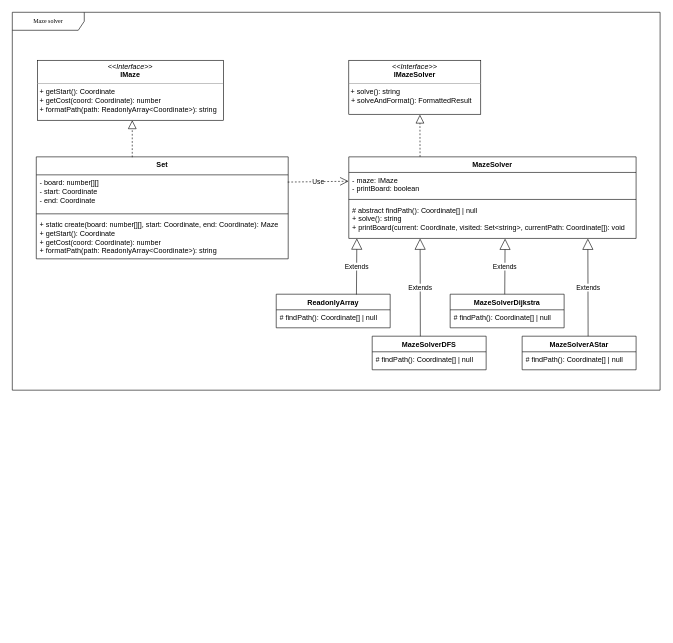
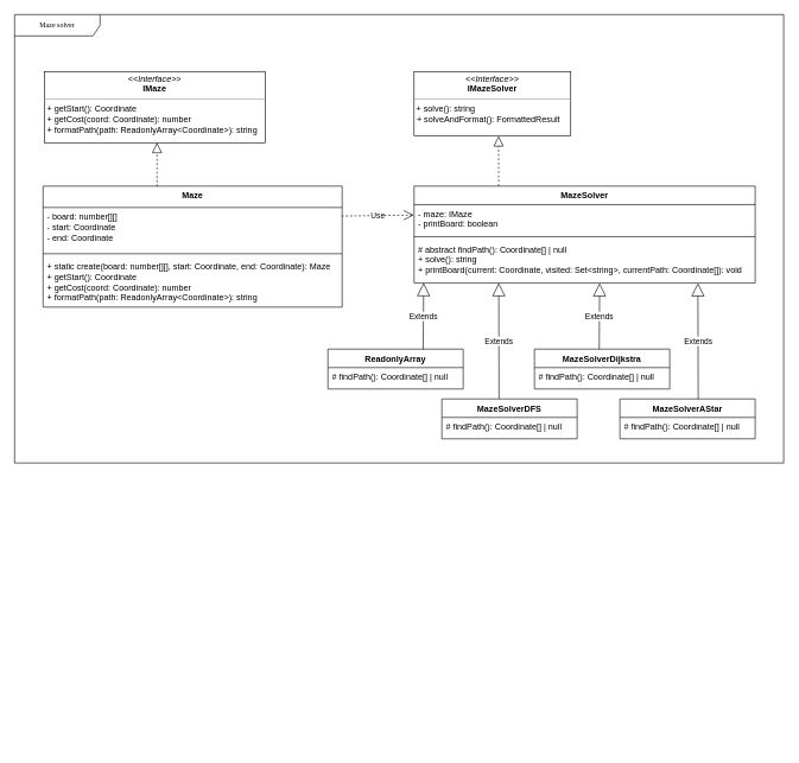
  <mxCell id="0" />
  <mxCell id="1" parent="0" />
  <mxCell id="2" value="Maze solver" style="shape=umlFrame;whiteSpace=wrap;html=1;rounded=0;shadow=0;comic=0;labelBackgroundColor=none;strokeWidth=1;fontFamily=Verdana;fontSize=10;align=center;width=120;height=30;direction=west;flipV=1;flipH=1;" parent="1" vertex="1"><mxGeometry width="1080" height="630" as="geometry" x="20" y="20" /></mxCell>
  <mxCell id="3" style="edgeStyle=orthogonalEdgeStyle;rounded=0;html=1;dashed=1;labelBackgroundColor=none;startFill=0;endArrow=open;endFill=0;endSize=10;fontFamily=Verdana;fontSize=10;" parent="1" edge="1"><mxGeometry relative="1" as="geometry"><mxPoint x="750" y="998" as="targetPoint" /></mxGeometry></mxCell>
  <mxCell id="4" style="edgeStyle=orthogonalEdgeStyle;rounded=0;html=1;dashed=1;labelBackgroundColor=none;startFill=0;endArrow=open;endFill=0;endSize=10;fontFamily=Verdana;fontSize=10;" parent="1" edge="1"><mxGeometry relative="1" as="geometry"><Array as="points"><mxPoint x="565" y="990" /><mxPoint x="565" y="990" /></Array><mxPoint x="565" y="983" as="sourcePoint" /></mxGeometry></mxCell>
  <mxCell id="5" style="edgeStyle=orthogonalEdgeStyle;rounded=0;html=1;dashed=1;labelBackgroundColor=none;startFill=0;endArrow=open;endFill=0;endSize=10;fontFamily=Verdana;fontSize=10;" parent="1" edge="1"><mxGeometry relative="1" as="geometry"><Array as="points"><mxPoint x="430" y="1049" /><mxPoint x="430" y="1049" /></Array><mxPoint x="400" y="1049.091" as="sourcePoint" /></mxGeometry></mxCell>
  <mxCell id="6" value="&lt;p style=&quot;margin:0px;margin-top:4px;text-align:center;&quot;&gt;&lt;i&gt;&amp;lt;&amp;lt;Interface&amp;gt;&amp;gt;&lt;/i&gt;&lt;br&gt;&lt;b&gt;IMaze&lt;/b&gt;&lt;/p&gt;&lt;hr size=&quot;1&quot;&gt;&lt;p style=&quot;margin:0px;margin-left:4px;&quot;&gt;+ getStart(): Coordinate &lt;/p&gt;&lt;p style=&quot;margin:0px;margin-left:4px;&quot;&gt;+ getCost(coord: Coordinate): number&lt;/p&gt;&lt;p style=&quot;margin:0px;margin-left:4px;&quot;&gt;+ formatPath(path: ReadonlyArray&amp;lt;Coordinate&amp;gt;): string&lt;/p&gt;" style="verticalAlign=top;align=left;overflow=fill;fontSize=12;fontFamily=Helvetica;html=1;rounded=0;shadow=0;comic=0;labelBackgroundColor=none;strokeWidth=1" parent="1" vertex="1"><mxGeometry x="62" y="100" width="310" height="100" as="geometry" /></mxCell>
  <mxCell id="7" value="&lt;p style=&quot;margin:0px;margin-top:4px;text-align:center;&quot;&gt;&lt;i&gt;&amp;lt;&amp;lt;Interface&amp;gt;&amp;gt;&lt;/i&gt;&lt;br&gt;&lt;b&gt;IMazeSolver&lt;/b&gt;&lt;/p&gt;&lt;hr size=&quot;1&quot;&gt;&amp;nbsp;+ solve(): string &lt;br&gt;&lt;p style=&quot;margin:0px;margin-left:4px;&quot;&gt;+ solveAndFormat(): FormattedResult&lt;/p&gt;" style="verticalAlign=top;align=left;overflow=fill;fontSize=12;fontFamily=Helvetica;html=1;rounded=0;shadow=0;comic=0;labelBackgroundColor=none;strokeWidth=1" parent="1" vertex="1"><mxGeometry x="581" y="100" width="220" height="90" as="geometry" /></mxCell>
- <mxCell id="8" value="Set" style="swimlane;fontStyle=1;align=center;verticalAlign=top;childLayout=stackLayout;horizontal=1;startSize=30;horizontalStack=0;resizeParent=1;resizeParentMax=0;resizeLast=0;collapsible=1;marginBottom=0;whiteSpace=wrap;html=1;" parent="1" vertex="1"><mxGeometry x="60" y="261" width="420" height="170" as="geometry"><mxRectangle x="60" y="270" width="100" height="30" as="alternateBounds" /></mxGeometry></mxCell>
+ <mxCell id="8" value="Maze" style="swimlane;fontStyle=1;align=center;verticalAlign=top;childLayout=stackLayout;horizontal=1;startSize=30;horizontalStack=0;resizeParent=1;resizeParentMax=0;resizeLast=0;collapsible=1;marginBottom=0;whiteSpace=wrap;html=1;" parent="1" vertex="1"><mxGeometry x="60" y="261" width="420" height="170" as="geometry"><mxRectangle x="60" y="270" width="100" height="30" as="alternateBounds" /></mxGeometry></mxCell>
  <mxCell id="9" value="&lt;div&gt;- board: number[][] &lt;br&gt;&lt;/div&gt;&lt;div&gt;- start: Coordinate&lt;/div&gt;&lt;div&gt;- end: Coordinate &lt;/div&gt;" style="text;strokeColor=none;fillColor=none;align=left;verticalAlign=top;spacingLeft=4;spacingRight=4;overflow=hidden;rotatable=0;points=[[0,0.5],[1,0.5]];portConstraint=eastwest;whiteSpace=wrap;html=1;" parent="8" vertex="1"><mxGeometry y="30" width="420" height="60" as="geometry" /></mxCell>
  <mxCell id="10" value="" style="line;strokeWidth=1;fillColor=none;align=left;verticalAlign=middle;spacingTop=-1;spacingLeft=3;spacingRight=3;rotatable=0;labelPosition=right;points=[];portConstraint=eastwest;strokeColor=inherit;" parent="8" vertex="1"><mxGeometry y="90" width="420" height="10" as="geometry" /></mxCell>
  <mxCell id="11" value="&lt;div&gt;+ static create(board: number[][], start: Coordinate, end: Coordinate): Maze&lt;/div&gt;&lt;div&gt;+ getStart(): Coordinate &lt;/div&gt;&lt;div&gt;+ getCost(coord: Coordinate): number &lt;br&gt;&lt;/div&gt;&lt;div&gt;+ formatPath(path: ReadonlyArray&amp;lt;Coordinate&amp;gt;): string&lt;/div&gt;" style="text;strokeColor=none;fillColor=none;align=left;verticalAlign=top;spacingLeft=4;spacingRight=4;overflow=hidden;rotatable=0;points=[[0,0.5],[1,0.5]];portConstraint=eastwest;whiteSpace=wrap;html=1;" parent="8" vertex="1"><mxGeometry y="100" width="420" height="70" as="geometry" /></mxCell>
  <mxCell id="12" value="MazeSolver" style="swimlane;fontStyle=1;align=center;verticalAlign=top;childLayout=stackLayout;horizontal=1;startSize=26;horizontalStack=0;resizeParent=1;resizeParentMax=0;resizeLast=0;collapsible=1;marginBottom=0;whiteSpace=wrap;html=1;" parent="1" vertex="1"><mxGeometry x="581" y="261" width="479" height="136" as="geometry" /></mxCell>
  <mxCell id="13" value="&lt;div&gt;- maze: IMaze&lt;/div&gt;- printBoard: boolean" style="text;strokeColor=none;fillColor=none;align=left;verticalAlign=top;spacingLeft=4;spacingRight=4;overflow=hidden;rotatable=0;points=[[0,0.5],[1,0.5]];portConstraint=eastwest;whiteSpace=wrap;html=1;" parent="12" vertex="1"><mxGeometry y="26" width="479" height="40" as="geometry" /></mxCell>
  <mxCell id="14" value="" style="line;strokeWidth=1;fillColor=none;align=left;verticalAlign=middle;spacingTop=-1;spacingLeft=3;spacingRight=3;rotatable=0;labelPosition=right;points=[];portConstraint=eastwest;strokeColor=inherit;" parent="12" vertex="1"><mxGeometry y="66" width="479" height="10" as="geometry" /></mxCell>
  <mxCell id="15" value="&lt;div&gt;# abstract findPath(): Coordinate[] | null&lt;/div&gt;&lt;div&gt;+ solve(): string &lt;/div&gt;&lt;div&gt;+ printBoard(current: Coordinate, visited: Set&amp;lt;string&amp;gt;, currentPath: Coordinate[]): void&lt;/div&gt;&lt;div&gt;&lt;br&gt;&lt;/div&gt;" style="text;strokeColor=none;fillColor=none;align=left;verticalAlign=top;spacingLeft=4;spacingRight=4;overflow=hidden;rotatable=0;points=[[0,0.5],[1,0.5]];portConstraint=eastwest;whiteSpace=wrap;html=1;" parent="12" vertex="1"><mxGeometry y="76" width="479" height="60" as="geometry" /></mxCell>
  <mxCell id="16" value="ReadonlyArray" style="swimlane;fontStyle=1;align=center;verticalAlign=top;childLayout=stackLayout;horizontal=1;startSize=26;horizontalStack=0;resizeParent=1;resizeParentMax=0;resizeLast=0;collapsible=1;marginBottom=0;whiteSpace=wrap;html=1;" parent="1" vertex="1"><mxGeometry x="460" y="490" width="190" height="56" as="geometry" /></mxCell>
  <mxCell id="17" value="# findPath(): Coordinate[] | null " style="text;strokeColor=none;fillColor=none;align=left;verticalAlign=top;spacingLeft=4;spacingRight=4;overflow=hidden;rotatable=0;points=[[0,0.5],[1,0.5]];portConstraint=eastwest;whiteSpace=wrap;html=1;" parent="16" vertex="1"><mxGeometry y="26" width="190" height="30" as="geometry" /></mxCell>
  <mxCell id="18" value="MazeSolverDFS" style="swimlane;fontStyle=1;align=center;verticalAlign=top;childLayout=stackLayout;horizontal=1;startSize=26;horizontalStack=0;resizeParent=1;resizeParentMax=0;resizeLast=0;collapsible=1;marginBottom=0;whiteSpace=wrap;html=1;" parent="1" vertex="1"><mxGeometry x="620" y="560" width="190" height="56" as="geometry" /></mxCell>
  <mxCell id="19" value="# findPath(): Coordinate[] | null " style="text;strokeColor=none;fillColor=none;align=left;verticalAlign=top;spacingLeft=4;spacingRight=4;overflow=hidden;rotatable=0;points=[[0,0.5],[1,0.5]];portConstraint=eastwest;whiteSpace=wrap;html=1;" parent="18" vertex="1"><mxGeometry y="26" width="190" height="30" as="geometry" /></mxCell>
  <mxCell id="20" value="" style="endArrow=block;dashed=1;endFill=0;endSize=12;html=1;rounded=0;entryX=0.5;entryY=1;entryDx=0;entryDy=0;exitX=0.369;exitY=0.004;exitDx=0;exitDy=0;exitPerimeter=0;" parent="1" edge="1"><mxGeometry width="160" relative="1" as="geometry"><mxPoint x="219.98" y="261.68" as="sourcePoint" /><mxPoint x="220" y="200" as="targetPoint" /></mxGeometry></mxCell>
  <mxCell id="21" value="" style="endArrow=block;dashed=1;endFill=0;endSize=12;html=1;rounded=0;entryX=0.539;entryY=1.008;entryDx=0;entryDy=0;entryPerimeter=0;exitX=0.248;exitY=-0.001;exitDx=0;exitDy=0;exitPerimeter=0;" parent="1" source="12" target="7" edge="1"><mxGeometry width="160" relative="1" as="geometry"><mxPoint x="641.96" y="250" as="sourcePoint" /><mxPoint x="639" y="197.18" as="targetPoint" /></mxGeometry></mxCell>
  <mxCell id="22" value="MazeSolverDijkstra" style="swimlane;fontStyle=1;align=center;verticalAlign=top;childLayout=stackLayout;horizontal=1;startSize=26;horizontalStack=0;resizeParent=1;resizeParentMax=0;resizeLast=0;collapsible=1;marginBottom=0;whiteSpace=wrap;html=1;" parent="1" vertex="1"><mxGeometry x="750" y="490" width="190" height="56" as="geometry" /></mxCell>
  <mxCell id="23" value="# findPath(): Coordinate[] | null " style="text;strokeColor=none;fillColor=none;align=left;verticalAlign=top;spacingLeft=4;spacingRight=4;overflow=hidden;rotatable=0;points=[[0,0.5],[1,0.5]];portConstraint=eastwest;whiteSpace=wrap;html=1;" parent="22" vertex="1"><mxGeometry y="26" width="190" height="30" as="geometry" /></mxCell>
  <mxCell id="24" value="&lt;div&gt;MazeSolverAStar&lt;/div&gt;" style="swimlane;fontStyle=1;align=center;verticalAlign=top;childLayout=stackLayout;horizontal=1;startSize=26;horizontalStack=0;resizeParent=1;resizeParentMax=0;resizeLast=0;collapsible=1;marginBottom=0;whiteSpace=wrap;html=1;" parent="1" vertex="1"><mxGeometry x="870" y="560" width="190" height="56" as="geometry" /></mxCell>
  <mxCell id="25" value="Extends" style="endArrow=block;endSize=16;endFill=0;html=1;rounded=0;entryX=0.832;entryY=1.005;entryDx=0;entryDy=0;entryPerimeter=0;" parent="24" target="15" edge="1"><mxGeometry width="160" relative="1" as="geometry"><mxPoint x="110" as="sourcePoint" /><mxPoint x="110" y="-172" as="targetPoint" /></mxGeometry></mxCell>
  <mxCell id="26" value="# findPath(): Coordinate[] | null " style="text;strokeColor=none;fillColor=none;align=left;verticalAlign=top;spacingLeft=4;spacingRight=4;overflow=hidden;rotatable=0;points=[[0,0.5],[1,0.5]];portConstraint=eastwest;whiteSpace=wrap;html=1;" parent="24" vertex="1"><mxGeometry y="26" width="190" height="30" as="geometry" /></mxCell>
  <mxCell id="27" value="Use" style="endArrow=open;endSize=12;dashed=1;html=1;rounded=0;entryX=-0.001;entryY=0.367;entryDx=0;entryDy=0;entryPerimeter=0;exitX=0.998;exitY=0.201;exitDx=0;exitDy=0;exitPerimeter=0;" parent="1" source="9" target="13" edge="1"><mxGeometry width="160" relative="1" as="geometry"><mxPoint x="479" y="298" as="sourcePoint" /><mxPoint x="529" y="300" as="targetPoint" /></mxGeometry></mxCell>
  <mxCell id="28" value="" style="group" parent="1" vertex="1" connectable="0"><mxGeometry x="841" y="490" as="geometry" /></mxCell>
  <mxCell id="29" value="Extends" style="endArrow=block;endSize=16;endFill=0;html=1;rounded=0;entryX=0.028;entryY=1.001;entryDx=0;entryDy=0;entryPerimeter=0;exitX=0.704;exitY=0.009;exitDx=0;exitDy=0;exitPerimeter=0;movable=1;resizable=1;rotatable=1;deletable=1;editable=1;locked=0;connectable=1;" parent="28" source="16" target="15" edge="1"><mxGeometry width="160" relative="1" as="geometry"><mxPoint x="-225.02" y="-10.792" as="sourcePoint" /><mxPoint x="-219.36" y="-101.054" as="targetPoint" /></mxGeometry></mxCell>
  <mxCell id="30" value="Extends" style="endArrow=block;endSize=16;endFill=0;html=1;rounded=0;entryX=0.196;entryY=1.003;entryDx=0;entryDy=0;entryPerimeter=0;exitX=0.291;exitY=0.001;exitDx=0;exitDy=0;exitPerimeter=0;" parent="28" edge="1"><mxGeometry width="160" relative="1" as="geometry"><mxPoint x="-140.71" y="70.056" as="sourcePoint" /><mxPoint x="-141.116" y="-92.82" as="targetPoint" /></mxGeometry></mxCell>
  <mxCell id="31" value="Extends" style="endArrow=block;endSize=16;endFill=0;html=1;rounded=0;entryX=0.544;entryY=1.006;entryDx=0;entryDy=0;entryPerimeter=0;" parent="28" target="15" edge="1"><mxGeometry width="160" relative="1" as="geometry"><mxPoint as="sourcePoint" /><mxPoint x="12.04" y="-100.744" as="targetPoint" /></mxGeometry></mxCell>
